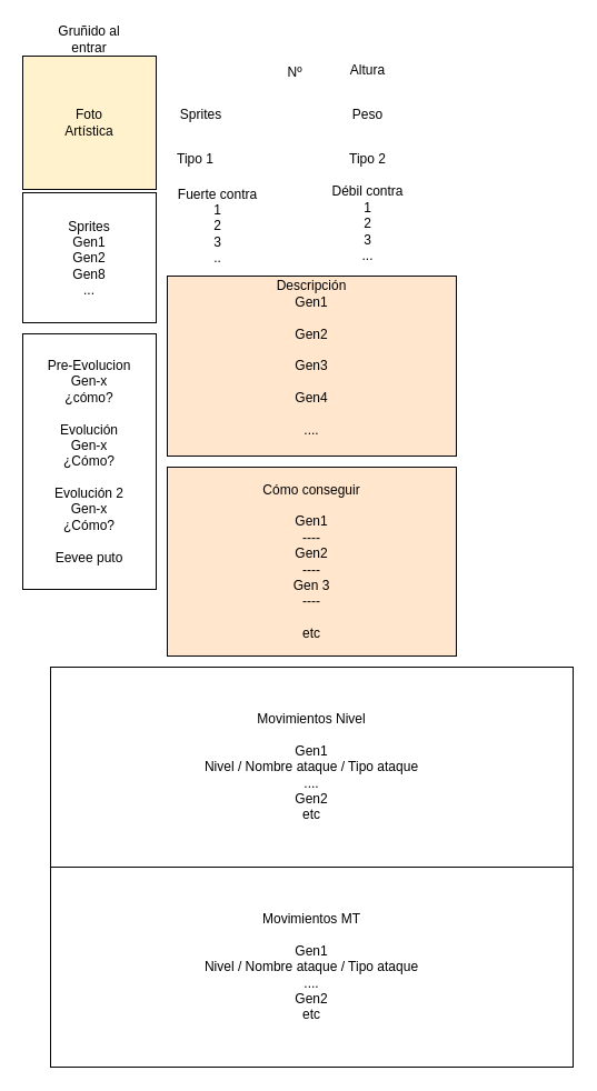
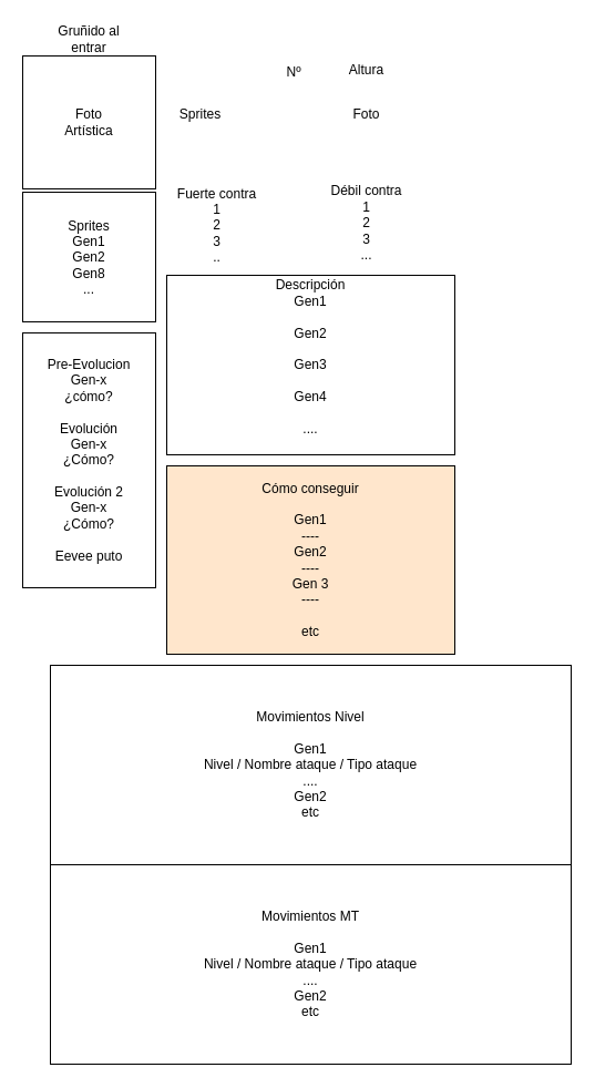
  <mxCell id="0" />
  <mxCell id="1" parent="0" />
- <mxCell id="2" value="Foto&lt;div&gt;Artística&lt;/div&gt;" style="whiteSpace=wrap;html=1;aspect=fixed;fillColor=#fff2cc;" vertex="1" parent="1"><mxGeometry x="20" y="50" width="120" height="120" as="geometry" /></mxCell>
+ <mxCell id="2" value="Foto&lt;div&gt;Artística&lt;/div&gt;" style="whiteSpace=wrap;html=1;aspect=fixed;" vertex="1" parent="1"><mxGeometry x="20" y="50" width="120" height="120" as="geometry" /></mxCell>
  <mxCell id="3" value="Nº" style="text;html=1;align=center;verticalAlign=middle;whiteSpace=wrap;rounded=0;" vertex="1" parent="1"><mxGeometry x="235" y="50" width="60" height="30" as="geometry" /></mxCell>
  <mxCell id="4" value="Gruñido al entrar" style="text;html=1;align=center;verticalAlign=middle;whiteSpace=wrap;rounded=0;" vertex="1" parent="1"><mxGeometry x="50" y="20" width="60" height="30" as="geometry" /></mxCell>
  <mxCell id="5" value="Sprites" style="text;html=1;align=center;verticalAlign=middle;resizable=0;points=[];autosize=1;strokeColor=none;fillColor=none;" vertex="1" parent="1"><mxGeometry x="145" y="88" width="70" height="30" as="geometry" /></mxCell>
- <mxCell id="6" value="Tipo 1" style="text;html=1;align=center;verticalAlign=middle;resizable=0;points=[];autosize=1;strokeColor=none;fillColor=none;" vertex="1" parent="1"><mxGeometry x="145" y="128" width="60" height="30" as="geometry" /></mxCell>
- <mxCell id="7" value="Tipo 2" style="text;html=1;align=center;verticalAlign=middle;resizable=0;points=[];autosize=1;strokeColor=none;fillColor=none;" vertex="1" parent="1"><mxGeometry x="300" y="128" width="60" height="30" as="geometry" /></mxCell>
  <mxCell id="8" value="Altura" style="text;html=1;align=center;verticalAlign=middle;resizable=0;points=[];autosize=1;strokeColor=none;fillColor=none;" vertex="1" parent="1"><mxGeometry x="305" y="48" width="50" height="30" as="geometry" /></mxCell>
- <mxCell id="9" value="Peso" style="text;html=1;align=center;verticalAlign=middle;resizable=0;points=[];autosize=1;strokeColor=none;fillColor=none;" vertex="1" parent="1"><mxGeometry x="305" y="88" width="50" height="30" as="geometry" /></mxCell>
+ <mxCell id="9" value="Foto" style="text;html=1;align=center;verticalAlign=middle;resizable=0;points=[];autosize=1;strokeColor=none;fillColor=none;" vertex="1" parent="1"><mxGeometry x="305" y="88" width="50" height="30" as="geometry" /></mxCell>
  <mxCell id="10" value="Fuerte contra&lt;div&gt;1&lt;/div&gt;&lt;div&gt;2&lt;/div&gt;&lt;div&gt;3&lt;/div&gt;&lt;div&gt;..&lt;/div&gt;" style="text;html=1;align=center;verticalAlign=middle;resizable=0;points=[];autosize=1;strokeColor=none;fillColor=none;" vertex="1" parent="1"><mxGeometry x="150" y="158" width="90" height="90" as="geometry" /></mxCell>
  <mxCell id="11" value="Débil contra&lt;div&gt;1&lt;/div&gt;&lt;div&gt;2&lt;/div&gt;&lt;div&gt;3&lt;/div&gt;&lt;div&gt;...&lt;/div&gt;&lt;div&gt;&lt;br&gt;&lt;/div&gt;" style="text;html=1;align=center;verticalAlign=middle;resizable=0;points=[];autosize=1;strokeColor=none;fillColor=none;" vertex="1" parent="1"><mxGeometry x="285" y="158" width="90" height="100" as="geometry" /></mxCell>
  <mxCell id="12" value="Sprites&lt;div&gt;Gen1&lt;/div&gt;&lt;div&gt;Gen2&lt;/div&gt;&lt;div&gt;Gen8&lt;/div&gt;&lt;div&gt;...&lt;/div&gt;" style="rounded=0;whiteSpace=wrap;html=1;" vertex="1" parent="1"><mxGeometry x="20" y="173" width="120" height="117" as="geometry" /></mxCell>
  <mxCell id="13" value="Pre-Evolucion&lt;div&gt;Gen-x&lt;/div&gt;&lt;div&gt;¿cómo?&lt;/div&gt;&lt;div&gt;&lt;br&gt;&lt;/div&gt;&lt;div&gt;Evolución&lt;/div&gt;&lt;div&gt;Gen-x&lt;/div&gt;&lt;div&gt;¿Cómo?&lt;/div&gt;&lt;div&gt;&lt;br&gt;&lt;/div&gt;&lt;div&gt;Evolución 2&lt;/div&gt;&lt;div&gt;Gen-x&lt;/div&gt;&lt;div&gt;¿Cómo?&lt;/div&gt;&lt;div&gt;&lt;br&gt;&lt;/div&gt;&lt;div&gt;Eevee puto&lt;/div&gt;" style="rounded=0;whiteSpace=wrap;html=1;" vertex="1" parent="1"><mxGeometry x="20" y="300" width="120" height="230" as="geometry" /></mxCell>
- <mxCell id="14" value="Descripción&lt;div&gt;Gen1&lt;/div&gt;&lt;div&gt;&lt;br&gt;&lt;/div&gt;&lt;div&gt;Gen2&lt;/div&gt;&lt;div&gt;&lt;br&gt;&lt;/div&gt;&lt;div&gt;Gen3&lt;/div&gt;&lt;div&gt;&lt;br&gt;&lt;/div&gt;&lt;div&gt;Gen4&lt;/div&gt;&lt;div&gt;&lt;br&gt;&lt;/div&gt;&lt;div&gt;....&lt;/div&gt;&lt;div&gt;&lt;br&gt;&lt;/div&gt;" style="rounded=0;whiteSpace=wrap;html=1;fillColor=#ffe6cc;" vertex="1" parent="1"><mxGeometry x="150" y="248" width="260" height="162" as="geometry" /></mxCell>
+ <mxCell id="14" value="Descripción&lt;div&gt;Gen1&lt;/div&gt;&lt;div&gt;&lt;br&gt;&lt;/div&gt;&lt;div&gt;Gen2&lt;/div&gt;&lt;div&gt;&lt;br&gt;&lt;/div&gt;&lt;div&gt;Gen3&lt;/div&gt;&lt;div&gt;&lt;br&gt;&lt;/div&gt;&lt;div&gt;Gen4&lt;/div&gt;&lt;div&gt;&lt;br&gt;&lt;/div&gt;&lt;div&gt;....&lt;/div&gt;&lt;div&gt;&lt;br&gt;&lt;/div&gt;" style="rounded=0;whiteSpace=wrap;html=1;" vertex="1" parent="1"><mxGeometry x="150" y="248" width="260" height="162" as="geometry" /></mxCell>
  <mxCell id="15" value="Cómo conseguir&lt;div&gt;&lt;br&gt;&lt;/div&gt;&lt;div&gt;Gen1&lt;/div&gt;&lt;div&gt;----&lt;/div&gt;&lt;div&gt;Gen2&lt;/div&gt;&lt;div&gt;----&lt;/div&gt;&lt;div&gt;Gen 3&lt;/div&gt;&lt;div&gt;----&lt;/div&gt;&lt;div&gt;&lt;br&gt;&lt;/div&gt;&lt;div&gt;etc&lt;/div&gt;" style="rounded=0;whiteSpace=wrap;html=1;fillColor=#ffe6cc;" vertex="1" parent="1"><mxGeometry x="150" y="420" width="260" height="170" as="geometry" /></mxCell>
  <mxCell id="16" value="Movimientos Nivel&lt;div&gt;&lt;br&gt;&lt;/div&gt;&lt;div&gt;Gen1&lt;/div&gt;&lt;div&gt;Nivel / Nombre ataque / Tipo ataque&lt;/div&gt;&lt;div&gt;....&lt;/div&gt;&lt;div&gt;Gen2&lt;/div&gt;&lt;div&gt;etc&lt;/div&gt;" style="rounded=0;whiteSpace=wrap;html=1;" vertex="1" parent="1"><mxGeometry x="45" y="600" width="470" height="180" as="geometry" /></mxCell>
  <mxCell id="17" value="Movimientos MT&lt;div&gt;&lt;br&gt;&lt;/div&gt;&lt;div&gt;Gen1&lt;/div&gt;&lt;div&gt;Nivel / Nombre ataque / Tipo ataque&lt;/div&gt;&lt;div&gt;....&lt;/div&gt;&lt;div&gt;Gen2&lt;/div&gt;&lt;div&gt;etc&lt;/div&gt;" style="rounded=0;whiteSpace=wrap;html=1;" vertex="1" parent="1"><mxGeometry x="45" y="780" width="470" height="180" as="geometry" /></mxCell>
